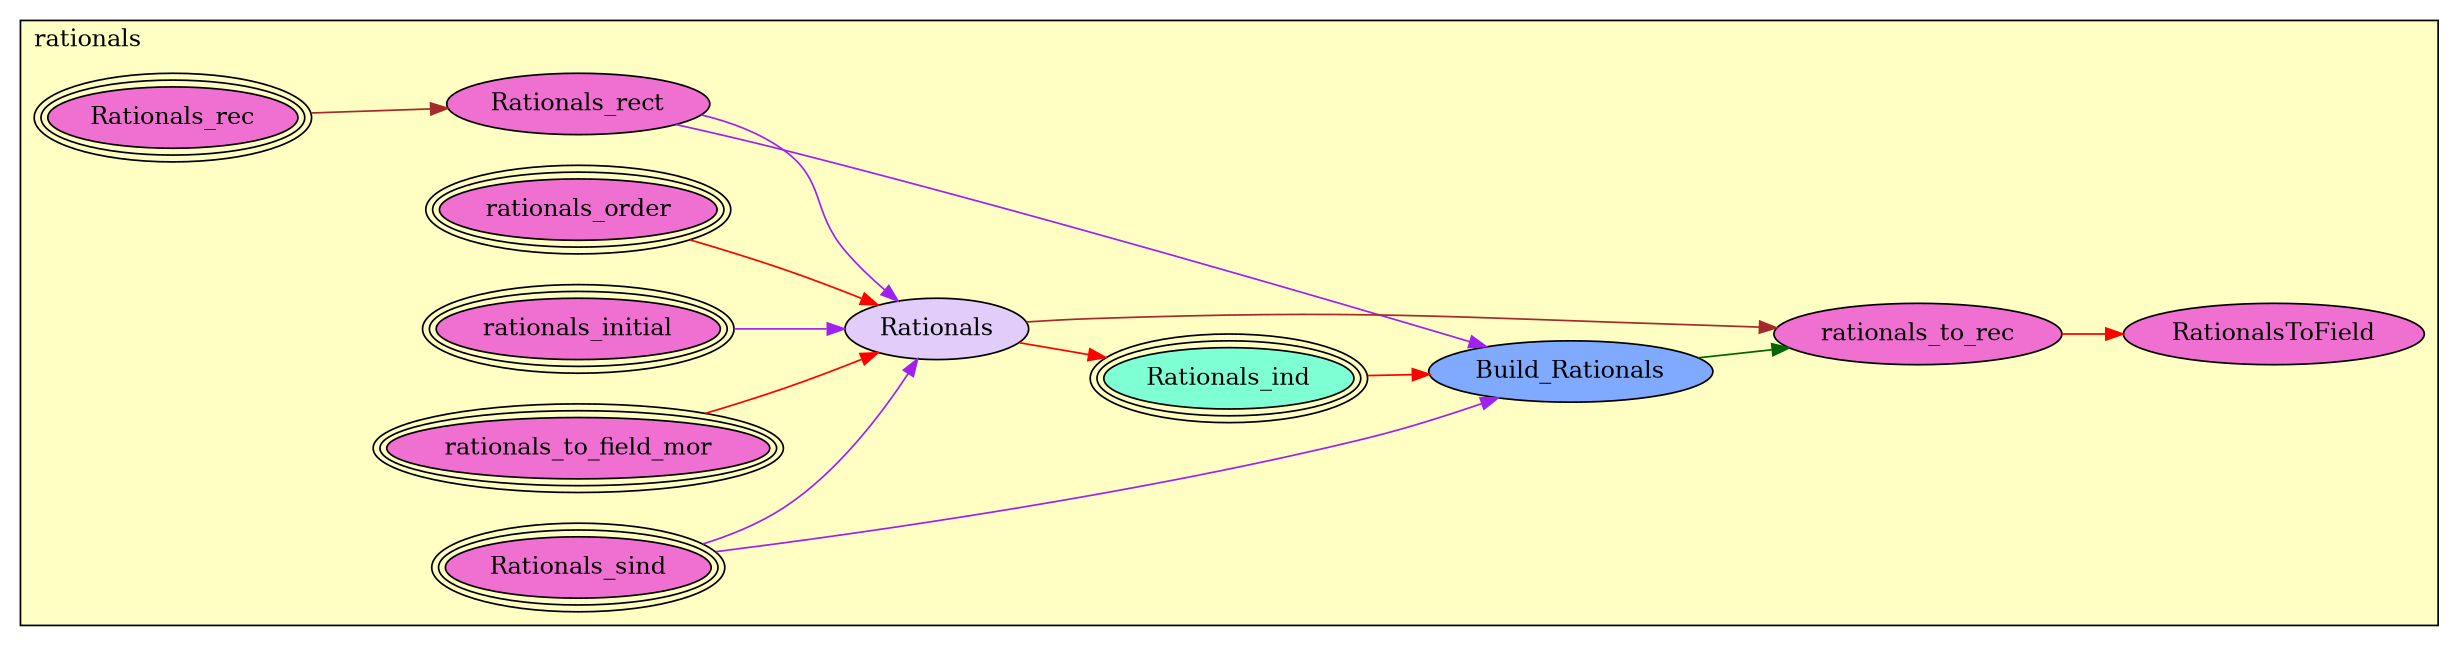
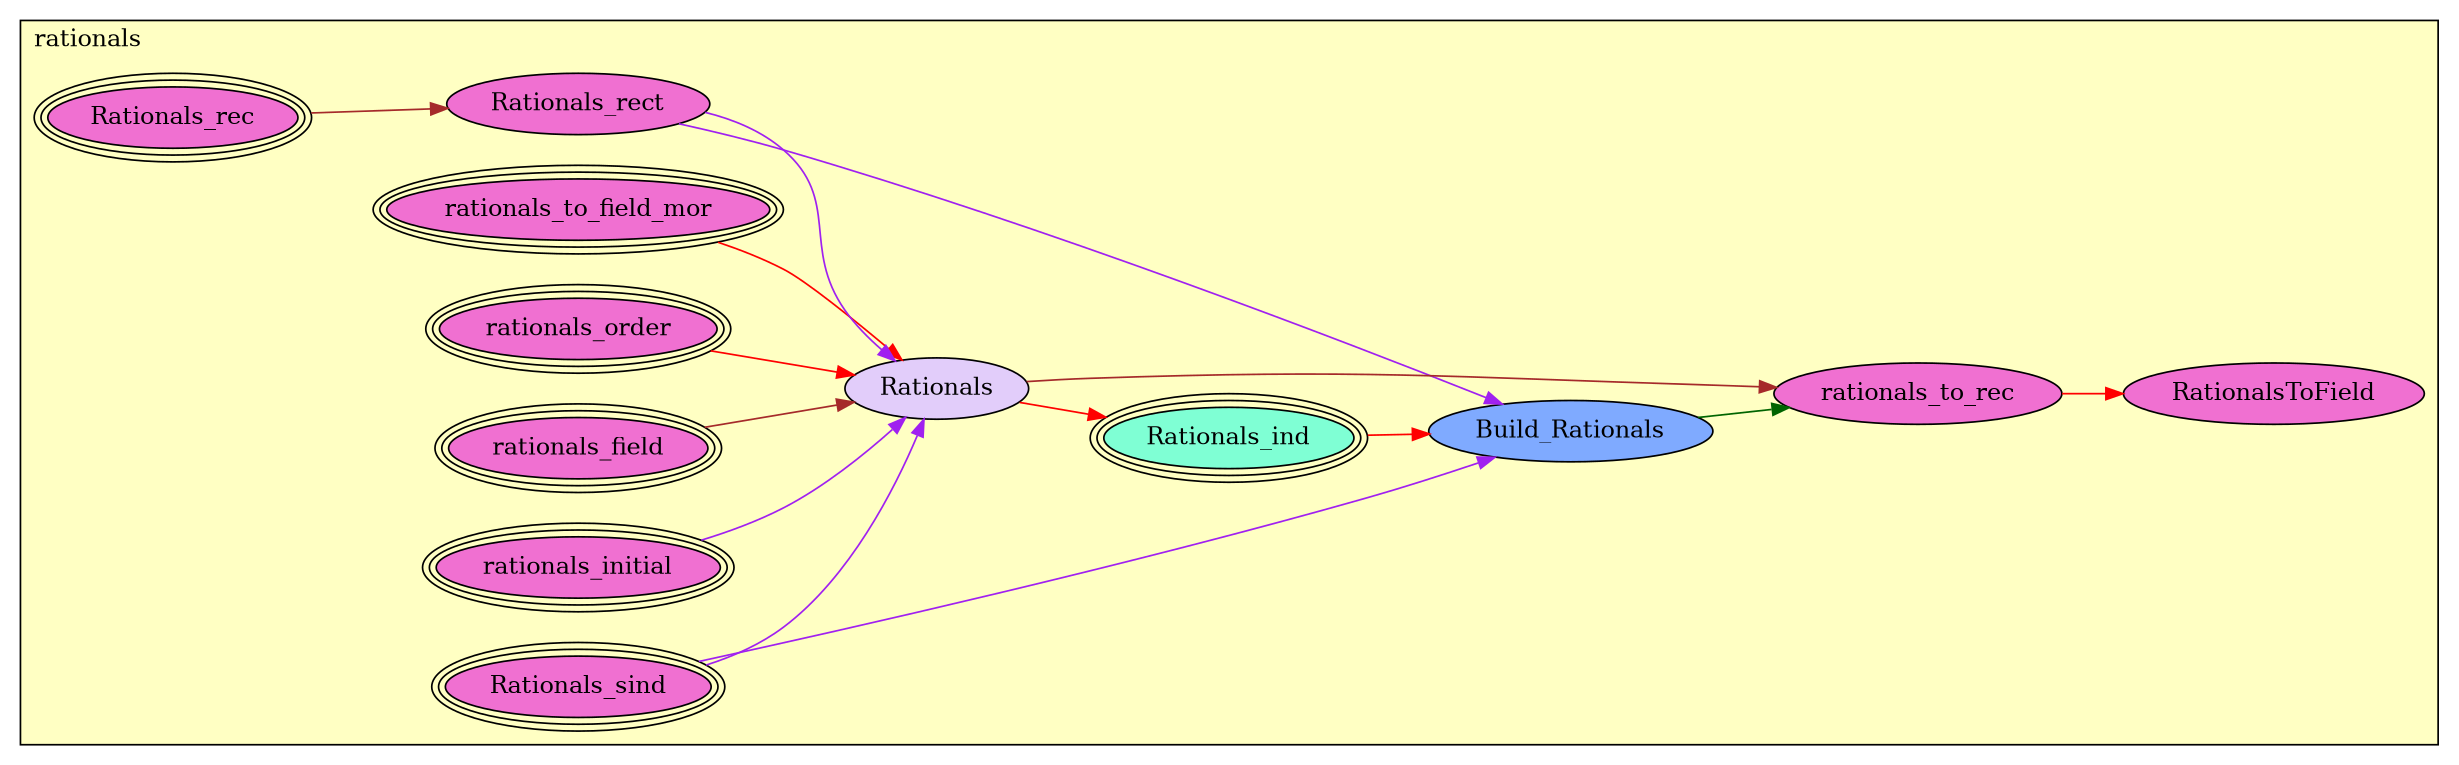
  digraph {
    rankdir=LR
    node [fillcolor="#F070D1" peripheries=3 style=filled]
    edge [color=purple]
    n1 [label=rationals_initial]
    n2 [label=rationals_to_field_mor]
    n3 [label=rationals_order]
+   n4 [label=rationals_field]
    n5 [label=Rationals_sind]
    n6 [label=Rationals_rec]
    n7 [fillcolor="#7FFFD4" label=Rationals_ind]
    n8 [label=Rationals_rect peripheries=""]
    n9 [fillcolor="#7FAAFF" label=Build_Rationals peripheries=""]
    n10 [fillcolor="#E2CDFA" label=Rationals peripheries=""]
    n11 [label=rationals_to_rec peripheries=""]
    n12 [label=RationalsToField peripheries=""]
    subgraph cluster_1 {
      fillcolor="#FFFFC3"
      label=rationals
      labeljust=l
      style=filled
      n1
      n2
      n3
+     n4
      n5
      n6
      n7
      n8
      n9
      n10
      n11
      n12
    }
    n1 -> n10
    n2 -> n10 [color=red]
    n3 -> n10 [color=red]
+   n4 -> n10 [color=brown]
    n5 -> n9
    n5 -> n10
    n6 -> n8 [color=brown]
    n7 -> n9 [color=red]
    n8 -> n9
    n8 -> n10
    n9 -> n11 [color=darkgreen]
    n10 -> n7 [color=red]
    n10 -> n11 [color=brown]
    n11 -> n12 [color=red]
  }
